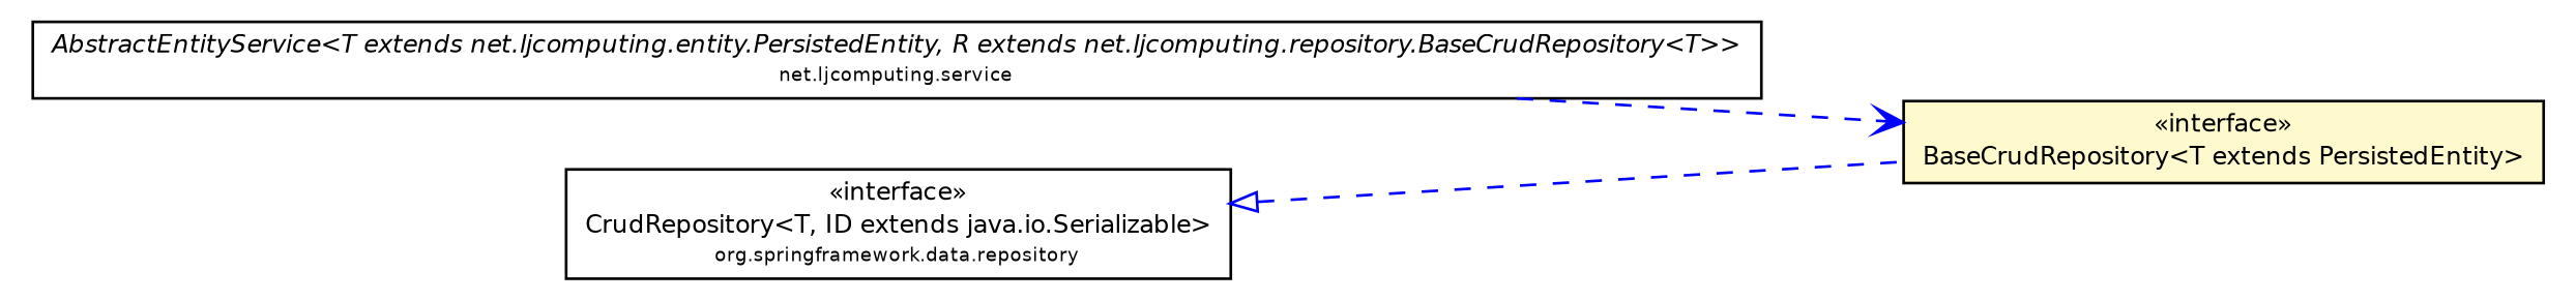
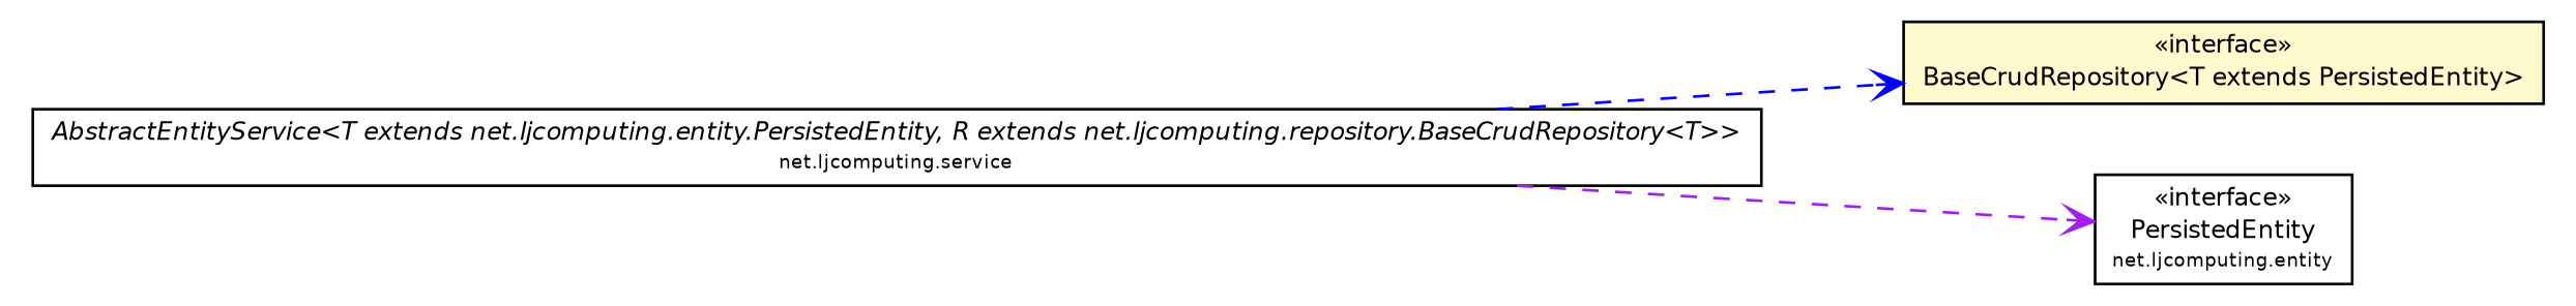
  digraph {
    nodesep=0.25
    rankdir=LR
    ranksep=0.5
    node [fontcolor=black fontname=Helvetica fontsize=9.0 shape=plaintext]
    edge [arrowhead=open color=blue fontcolor=black fontname=Helvetica fontsize=10.0 headport=p labelfontname=Helvetica labelfontsize=10 style=dashed tailport=p]
    n1 [label=<<table title="net.ljcomputing.repository.BaseCrudRepository" border="0" cellborder="1" cellspacing="0" cellpadding="2" port="p" bgcolor="lemonChiffon" href="./BaseCrudRepository.html"> 		<tr><td><table border="0" cellspacing="0" cellpadding="1"> <tr><td align="center" balign="center"> &#171;interface&#187; </td></tr> <tr><td align="center" balign="center"> BaseCrudRepository&lt;T extends PersistedEntity&gt; </td></tr> 		</table></td></tr> 		</table>>]
+   n2 [label=<<table title="net.ljcomputing.entity.PersistedEntity" border="0" cellborder="1" cellspacing="0" cellpadding="2" port="p" href="../entity/PersistedEntity.html"> 		<tr><td><table border="0" cellspacing="0" cellpadding="1"> <tr><td align="center" balign="center"> &#171;interface&#187; </td></tr> <tr><td align="center" balign="center"> PersistedEntity </td></tr> <tr><td align="center" balign="center"><font point-size="7.0"> net.ljcomputing.entity </font></td></tr> 		</table></td></tr> 		</table>>]
    n3 [label=<<table title="net.ljcomputing.service.AbstractEntityService" border="0" cellborder="1" cellspacing="0" cellpadding="2" port="p" href="../service/AbstractEntityService.html"> 		<tr><td><table border="0" cellspacing="0" cellpadding="1"> <tr><td align="center" balign="center"><font face="Helvetica-Oblique"> AbstractEntityService&lt;T extends net.ljcomputing.entity.PersistedEntity, R extends net.ljcomputing.repository.BaseCrudRepository&lt;T&gt;&gt; </font></td></tr> <tr><td align="center" balign="center"><font point-size="7.0"> net.ljcomputing.service </font></td></tr> 		</table></td></tr> 		</table>>]
-   n4 [label=<<table title="org.springframework.data.repository.CrudRepository" border="0" cellborder="1" cellspacing="0" cellpadding="2" port="p"> 		<tr><td><table border="0" cellspacing="0" cellpadding="1"> <tr><td align="center" balign="center"> &#171;interface&#187; </td></tr> <tr><td align="center" balign="center"> CrudRepository&lt;T, ID extends java.io.Serializable&gt; </td></tr> <tr><td align="center" balign="center"><font point-size="7.0"> org.springframework.data.repository </font></td></tr> 		</table></td></tr> 		</table>>]
    n3 -> n1
-   n4 -> n1 [arrowtail=empty dir=back fontsize=10 arrowhead="" fontcolor=""]
+   n3 -> n2 [color=purple]
  }
